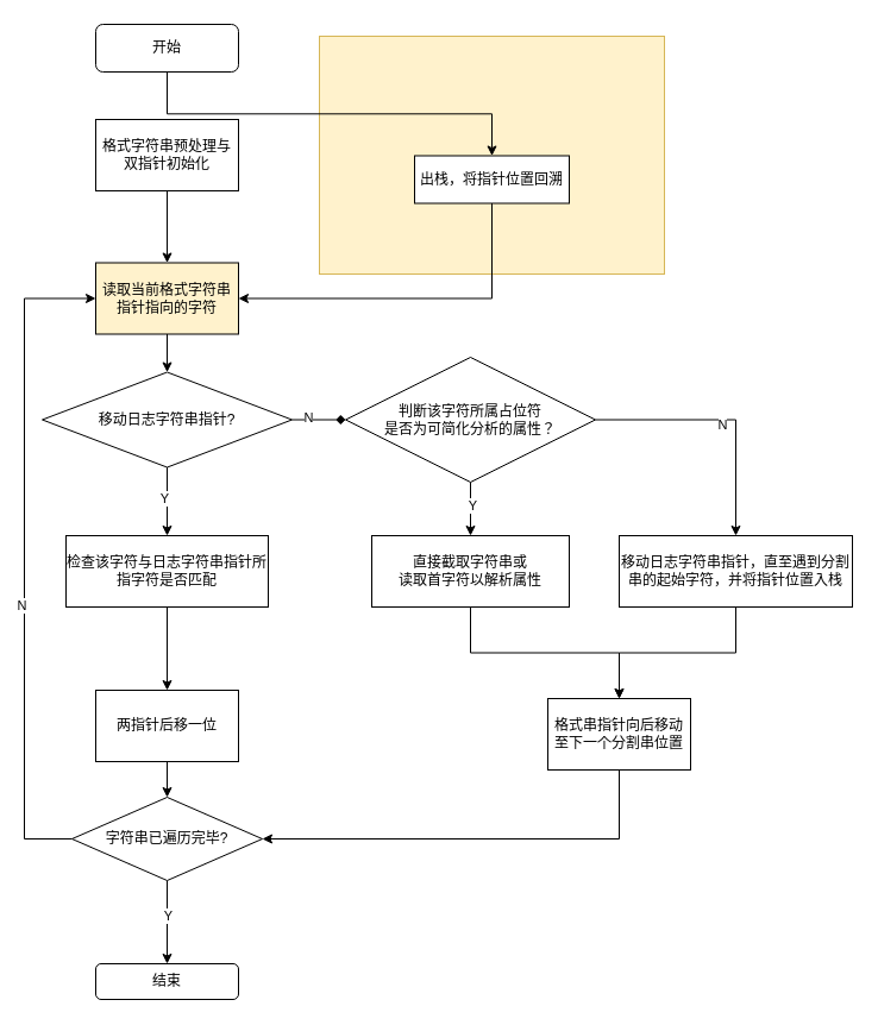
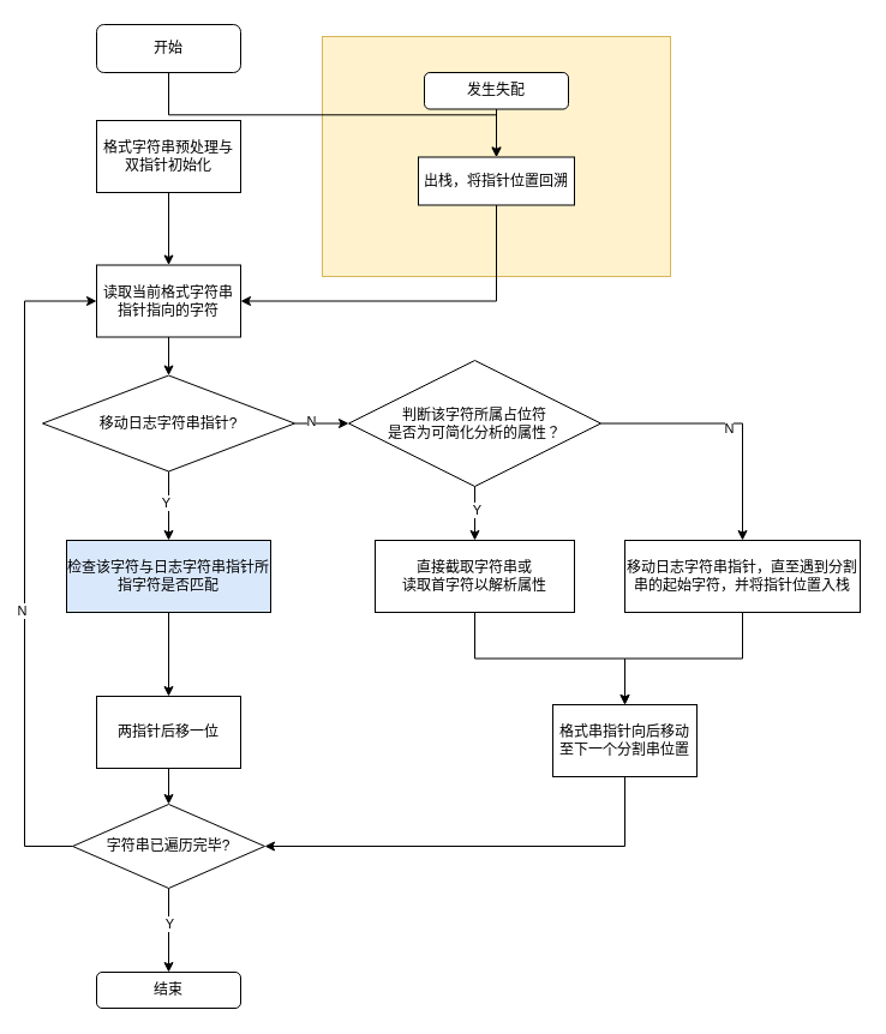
  <mxCell id="0" />
  <mxCell id="1" parent="0" />
  <mxCell id="2" value="" style="rounded=0;whiteSpace=wrap;html=1;fillColor=#fff2cc;strokeColor=#d6b656;" vertex="1" parent="1"><mxGeometry x="268" y="30" width="290" height="200" as="geometry" /></mxCell>
  <mxCell id="3" style="edgeStyle=orthogonalEdgeStyle;rounded=0;orthogonalLoop=1;jettySize=auto;html=1;exitX=0.5;exitY=1;exitDx=0;exitDy=0;" edge="1" parent="1" source="4" target="38"><mxGeometry relative="1" as="geometry" /></mxCell>
  <mxCell id="4" value="开始" style="rounded=1;whiteSpace=wrap;html=1;" vertex="1" parent="1"><mxGeometry x="80" y="20" width="120" height="40" as="geometry" /></mxCell>
  <mxCell id="5" style="edgeStyle=orthogonalEdgeStyle;rounded=0;orthogonalLoop=1;jettySize=auto;html=1;exitX=0.5;exitY=1;exitDx=0;exitDy=0;entryX=0.5;entryY=0;entryDx=0;entryDy=0;" edge="1" parent="1" source="6" target="9"><mxGeometry relative="1" as="geometry"><mxPoint x="140" y="200" as="targetPoint" /></mxGeometry></mxCell>
  <mxCell id="6" value="格式字符串预处理与双指针初始化" style="rounded=0;whiteSpace=wrap;html=1;" vertex="1" parent="1"><mxGeometry x="80" y="100" width="120" height="60" as="geometry" /></mxCell>
  <mxCell id="7" value="结束" style="rounded=1;whiteSpace=wrap;html=1;" vertex="1" parent="1"><mxGeometry x="80" y="810" width="120" height="30" as="geometry" /></mxCell>
  <mxCell id="8" style="edgeStyle=orthogonalEdgeStyle;rounded=0;orthogonalLoop=1;jettySize=auto;html=1;exitX=0.5;exitY=1;exitDx=0;exitDy=0;" edge="1" parent="1" source="9" target="14"><mxGeometry relative="1" as="geometry" /></mxCell>
- <mxCell id="9" value="读取当前格式字符串指针指向的字符" style="rounded=0;whiteSpace=wrap;html=1;fillColor=#fff2cc;" vertex="1" parent="1"><mxGeometry x="80" y="220.5" width="120" height="60" as="geometry" /></mxCell>
+ <mxCell id="9" value="读取当前格式字符串指针指向的字符" style="rounded=0;whiteSpace=wrap;html=1;" vertex="1" parent="1"><mxGeometry x="80" y="220.5" width="120" height="60" as="geometry" /></mxCell>
  <mxCell id="10" value="" style="edgeStyle=orthogonalEdgeStyle;rounded=0;orthogonalLoop=1;jettySize=auto;html=1;exitX=0.5;exitY=1;exitDx=0;exitDy=0;" edge="1" parent="1" source="14" target="16"><mxGeometry relative="1" as="geometry" /></mxCell>
  <mxCell id="11" value="Y" style="edgeLabel;html=1;align=center;verticalAlign=middle;resizable=0;points=[];" vertex="1" connectable="0" parent="10"><mxGeometry x="-0.086" y="-3" relative="1" as="geometry"><mxPoint as="offset" /></mxGeometry></mxCell>
- <mxCell id="12" value="" style="edgeStyle=orthogonalEdgeStyle;rounded=0;orthogonalLoop=1;jettySize=auto;html=1;exitX=1;exitY=0.5;exitDx=0;exitDy=0;endArrow=diamond;" edge="1" parent="1" source="14" target="21"><mxGeometry relative="1" as="geometry" /></mxCell>
+ <mxCell id="12" value="" style="edgeStyle=orthogonalEdgeStyle;rounded=0;orthogonalLoop=1;jettySize=auto;html=1;exitX=1;exitY=0.5;exitDx=0;exitDy=0;" edge="1" parent="1" source="14" target="21"><mxGeometry relative="1" as="geometry" /></mxCell>
  <mxCell id="13" value="N" style="edgeLabel;html=1;align=center;verticalAlign=middle;resizable=0;points=[];" vertex="1" connectable="0" parent="12"><mxGeometry x="-0.431" y="2" relative="1" as="geometry"><mxPoint as="offset" /></mxGeometry></mxCell>
  <mxCell id="14" value="移动日志字符串指针?" style="rhombus;whiteSpace=wrap;html=1;" vertex="1" parent="1"><mxGeometry x="35" y="312.5" width="210" height="80" as="geometry" /></mxCell>
  <mxCell id="15" style="edgeStyle=orthogonalEdgeStyle;rounded=0;orthogonalLoop=1;jettySize=auto;html=1;exitX=0.5;exitY=1;exitDx=0;exitDy=0;entryX=0.5;entryY=0;entryDx=0;entryDy=0;" edge="1" parent="1" source="16" target="34"><mxGeometry relative="1" as="geometry" /></mxCell>
- <mxCell id="16" value="检查该字符与日志字符串指针所指字符是否匹配" style="whiteSpace=wrap;html=1;" vertex="1" parent="1"><mxGeometry x="55" y="450" width="170" height="60" as="geometry" /></mxCell>
+ <mxCell id="16" value="检查该字符与日志字符串指针所指字符是否匹配" style="whiteSpace=wrap;html=1;fillColor=#dae8fc;" vertex="1" parent="1"><mxGeometry x="55" y="450" width="170" height="60" as="geometry" /></mxCell>
  <mxCell id="17" value="" style="edgeStyle=orthogonalEdgeStyle;rounded=0;orthogonalLoop=1;jettySize=auto;html=1;" edge="1" parent="1" source="21" target="23"><mxGeometry relative="1" as="geometry" /></mxCell>
  <mxCell id="18" value="Y" style="edgeLabel;html=1;align=center;verticalAlign=middle;resizable=0;points=[];" vertex="1" connectable="0" parent="17"><mxGeometry x="-0.134" y="1" relative="1" as="geometry"><mxPoint as="offset" /></mxGeometry></mxCell>
  <mxCell id="19" value="" style="edgeStyle=orthogonalEdgeStyle;rounded=0;orthogonalLoop=1;jettySize=auto;html=1;" edge="1" parent="1" source="21" target="25"><mxGeometry relative="1" as="geometry" /></mxCell>
  <mxCell id="20" value="N" style="edgeLabel;html=1;align=center;verticalAlign=middle;resizable=0;points=[];" vertex="1" connectable="0" parent="19"><mxGeometry x="-0.02" y="-4" relative="1" as="geometry"><mxPoint as="offset" /></mxGeometry></mxCell>
  <mxCell id="21" value="判断该字符所属占位符&lt;br&gt;是否为可简化分析的属性？" style="rhombus;whiteSpace=wrap;html=1;" vertex="1" parent="1"><mxGeometry x="290" y="300" width="210" height="105" as="geometry" /></mxCell>
  <mxCell id="22" style="edgeStyle=orthogonalEdgeStyle;rounded=0;orthogonalLoop=1;jettySize=auto;html=1;exitX=0.5;exitY=1;exitDx=0;exitDy=0;entryX=0.5;entryY=0;entryDx=0;entryDy=0;" edge="1" parent="1" source="23" target="27"><mxGeometry relative="1" as="geometry" /></mxCell>
  <mxCell id="23" value="直接截取字符串或&lt;br&gt;读取首字符以解析属性" style="whiteSpace=wrap;html=1;" vertex="1" parent="1"><mxGeometry x="312" y="450" width="166" height="60" as="geometry" /></mxCell>
  <mxCell id="24" value="" style="edgeStyle=orthogonalEdgeStyle;rounded=0;orthogonalLoop=1;jettySize=auto;html=1;" edge="1" parent="1" source="25" target="27"><mxGeometry relative="1" as="geometry" /></mxCell>
  <mxCell id="25" value="移动日志字符串指针，直至遇到分割串的起始字符，并将指针位置入栈" style="whiteSpace=wrap;html=1;" vertex="1" parent="1"><mxGeometry x="520" y="450" width="196" height="60" as="geometry" /></mxCell>
  <mxCell id="26" style="edgeStyle=orthogonalEdgeStyle;rounded=0;orthogonalLoop=1;jettySize=auto;html=1;exitX=0.5;exitY=1;exitDx=0;exitDy=0;entryX=1;entryY=0.5;entryDx=0;entryDy=0;" edge="1" parent="1" source="27" target="32"><mxGeometry relative="1" as="geometry" /></mxCell>
  <mxCell id="27" value="格式串指针向后移动至下一个分割串位置" style="whiteSpace=wrap;html=1;" vertex="1" parent="1"><mxGeometry x="460" y="587" width="120" height="60" as="geometry" /></mxCell>
  <mxCell id="28" style="edgeStyle=orthogonalEdgeStyle;rounded=0;orthogonalLoop=1;jettySize=auto;html=1;exitX=0.5;exitY=1;exitDx=0;exitDy=0;" edge="1" parent="1" source="32" target="7"><mxGeometry relative="1" as="geometry" /></mxCell>
  <mxCell id="29" value="Y" style="edgeLabel;html=1;align=center;verticalAlign=middle;resizable=0;points=[];" vertex="1" connectable="0" parent="28"><mxGeometry x="-0.162" relative="1" as="geometry"><mxPoint as="offset" /></mxGeometry></mxCell>
  <mxCell id="30" style="edgeStyle=orthogonalEdgeStyle;rounded=0;orthogonalLoop=1;jettySize=auto;html=1;exitX=0;exitY=0.5;exitDx=0;exitDy=0;entryX=0;entryY=0.5;entryDx=0;entryDy=0;" edge="1" parent="1" source="32" target="9"><mxGeometry relative="1" as="geometry"><Array as="points"><mxPoint x="20" y="705" /><mxPoint x="20" y="251" /></Array></mxGeometry></mxCell>
  <mxCell id="31" value="N" style="edgeLabel;html=1;align=center;verticalAlign=middle;resizable=0;points=[];" vertex="1" connectable="0" parent="30"><mxGeometry x="-0.146" y="3" relative="1" as="geometry"><mxPoint as="offset" /></mxGeometry></mxCell>
  <mxCell id="32" value="字符串已遍历完毕?" style="rhombus;whiteSpace=wrap;html=1;" vertex="1" parent="1"><mxGeometry x="60" y="670" width="160" height="70" as="geometry" /></mxCell>
  <mxCell id="33" style="edgeStyle=orthogonalEdgeStyle;rounded=0;orthogonalLoop=1;jettySize=auto;html=1;exitX=0.5;exitY=1;exitDx=0;exitDy=0;entryX=0.5;entryY=0;entryDx=0;entryDy=0;" edge="1" parent="1" source="34" target="32"><mxGeometry relative="1" as="geometry" /></mxCell>
  <mxCell id="34" value="两指针后移一位" style="rounded=0;whiteSpace=wrap;html=1;" vertex="1" parent="1"><mxGeometry x="80" y="580" width="120" height="60" as="geometry" /></mxCell>
  <mxCell id="35" style="edgeStyle=orthogonalEdgeStyle;rounded=0;orthogonalLoop=1;jettySize=auto;html=1;exitX=0.5;exitY=1;exitDx=0;exitDy=0;entryX=1;entryY=0.5;entryDx=0;entryDy=0;" edge="1" parent="1" source="38" target="9"><mxGeometry relative="1" as="geometry"><mxPoint x="410" y="200.5" as="sourcePoint" /></mxGeometry></mxCell>
+ <mxCell id="36" style="edgeStyle=orthogonalEdgeStyle;rounded=0;orthogonalLoop=1;jettySize=auto;html=1;exitX=0.5;exitY=1;exitDx=0;exitDy=0;entryX=0.5;entryY=0;entryDx=0;entryDy=0;" edge="1" parent="1" source="37" target="38"><mxGeometry relative="1" as="geometry" /></mxCell>
+ <mxCell id="37" value="发生失配" style="rounded=1;whiteSpace=wrap;html=1;" vertex="1" parent="1"><mxGeometry x="353" y="60" width="120" height="30.5" as="geometry" /></mxCell>
  <mxCell id="38" value="出栈，将指针位置回溯" style="rounded=0;whiteSpace=wrap;html=1;" vertex="1" parent="1"><mxGeometry x="348" y="130.5" width="130" height="40" as="geometry" /></mxCell>
